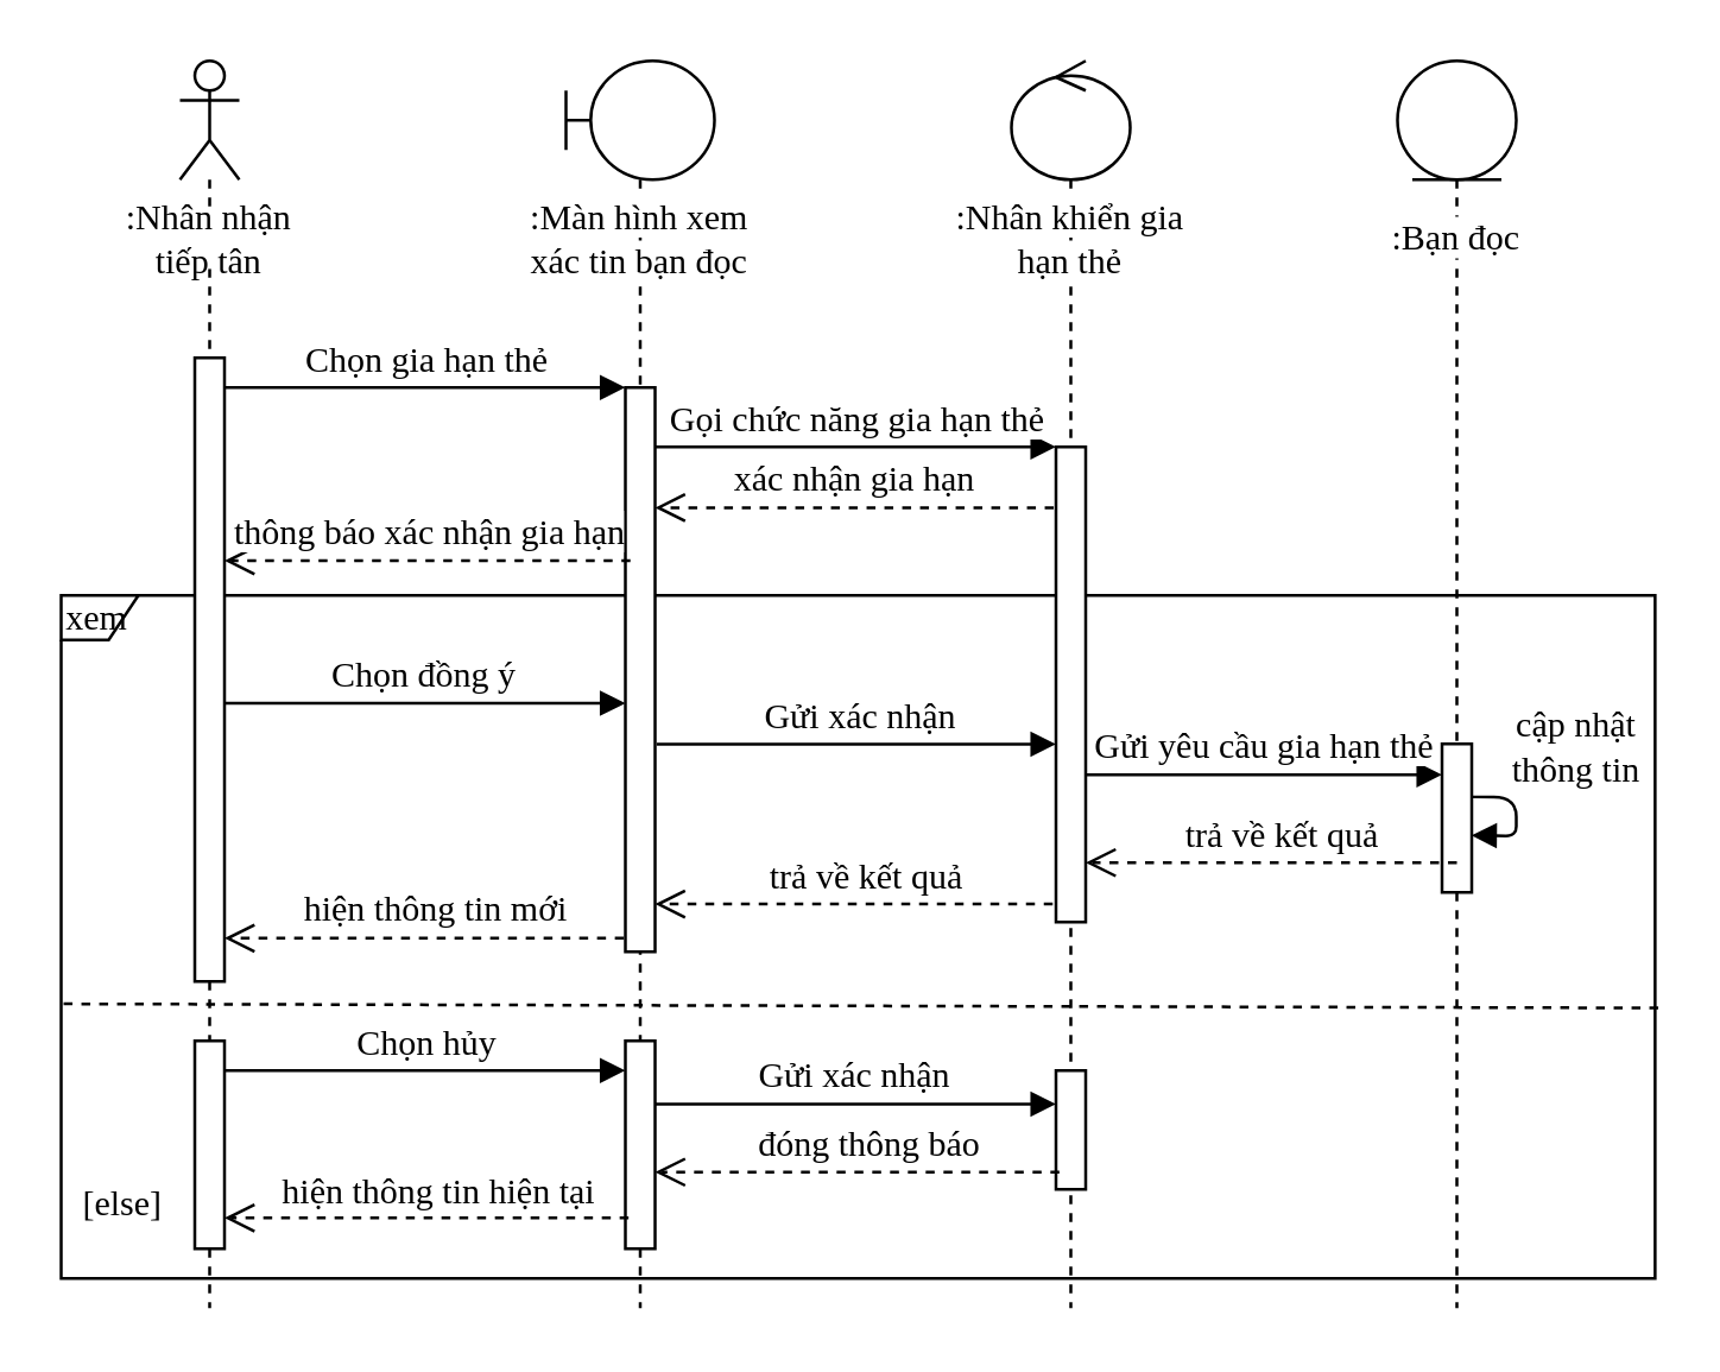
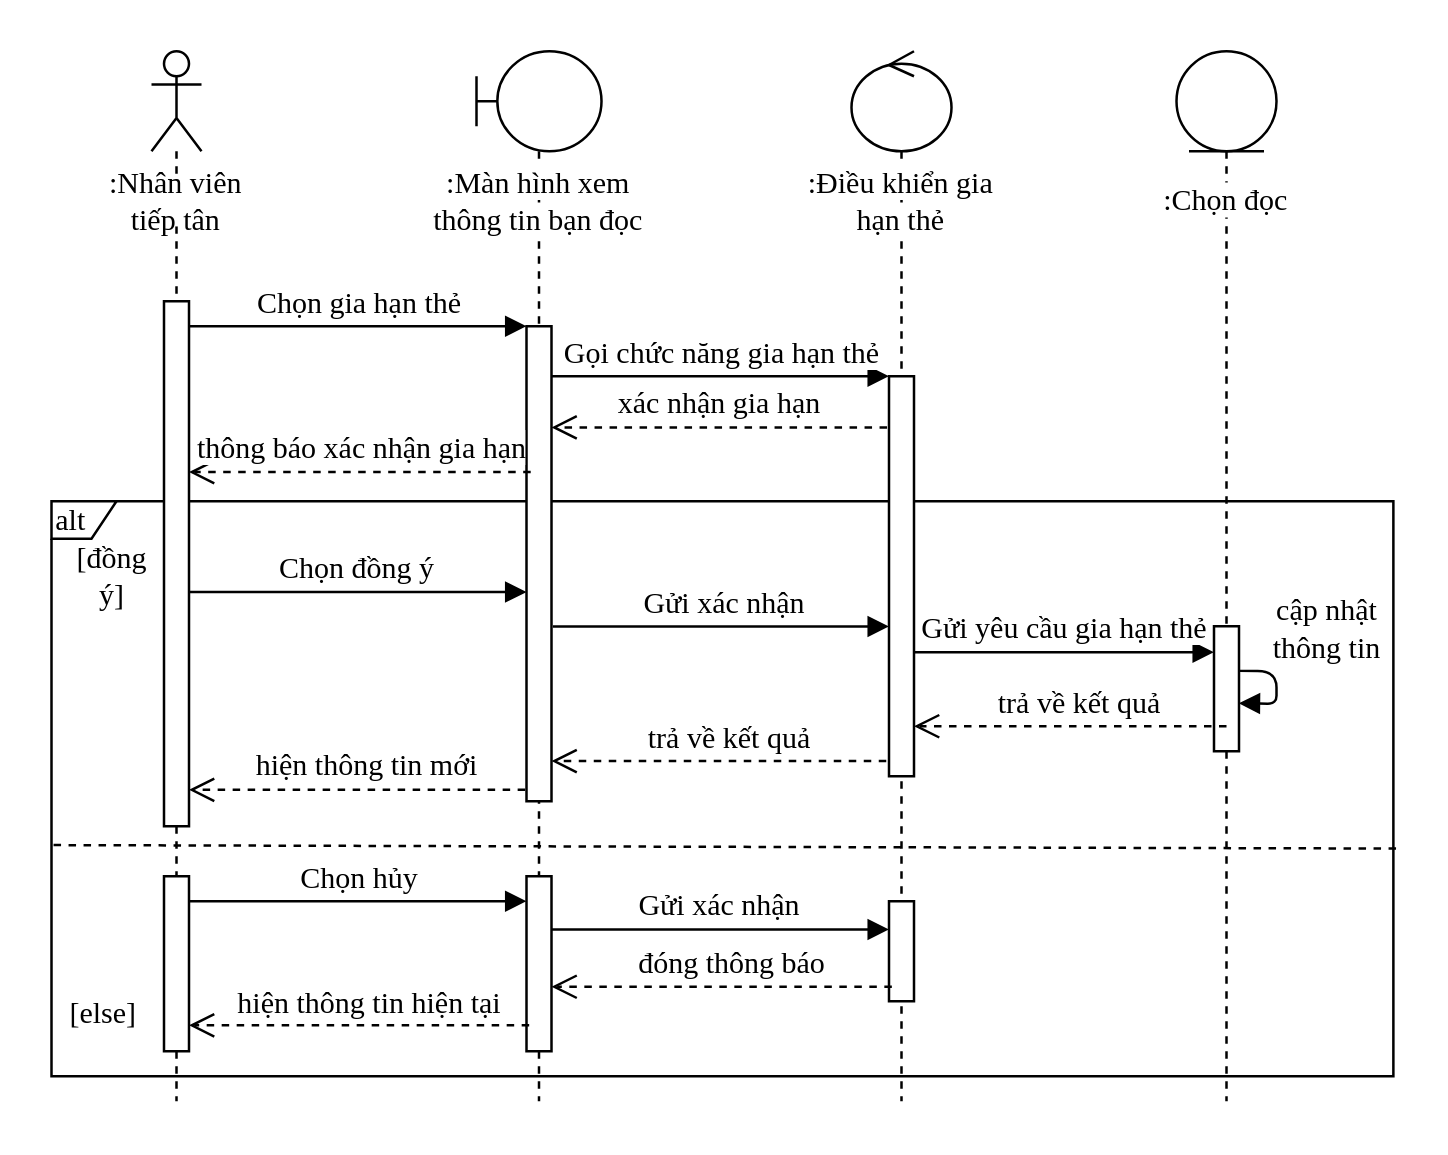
  <mxCell id="0" />
  <mxCell id="1" parent="0" />
- <mxCell id="2" value="xem" style="shape=umlFrame;whiteSpace=wrap;html=1;width=26;height=15;fontFamily=Times New Roman;fontSize=12;align=left;" parent="1" vertex="1"><mxGeometry x="20" y="200" width="536.75" height="230" as="geometry" /></mxCell>
+ <mxCell id="2" value="alt" style="shape=umlFrame;whiteSpace=wrap;html=1;width=26;height=15;fontFamily=Times New Roman;fontSize=12;align=left;" parent="1" vertex="1"><mxGeometry x="20" y="200" width="536.75" height="230" as="geometry" /></mxCell>
  <mxCell id="3" value="" style="shape=umlLifeline;participant=umlControl;perimeter=lifelinePerimeter;whiteSpace=wrap;html=1;container=1;collapsible=0;recursiveResize=0;verticalAlign=top;spacingTop=36;labelBackgroundColor=#ffffff;outlineConnect=0;fontFamily=Times New Roman;fontSize=12;" parent="1" vertex="1"><mxGeometry x="340" y="20" width="40" height="420" as="geometry" /></mxCell>
  <mxCell id="4" value="" style="html=1;points=[];perimeter=orthogonalPerimeter;fontFamily=Times New Roman;fontSize=12;" parent="3" vertex="1"><mxGeometry x="15" y="130" width="10" height="160" as="geometry" /></mxCell>
  <mxCell id="5" value="" style="html=1;points=[];perimeter=orthogonalPerimeter;fontFamily=Times New Roman;fontSize=12;" vertex="1" parent="3"><mxGeometry x="15" y="340" width="10" height="40" as="geometry" /></mxCell>
  <mxCell id="6" value="" style="shape=umlLifeline;participant=umlActor;perimeter=lifelinePerimeter;whiteSpace=wrap;html=1;container=1;collapsible=0;recursiveResize=0;verticalAlign=top;spacingTop=36;labelBackgroundColor=#ffffff;outlineConnect=0;fontFamily=Times New Roman;fontSize=11;" parent="1" vertex="1"><mxGeometry x="60" y="20" width="20" height="420" as="geometry" /></mxCell>
  <mxCell id="7" value="" style="html=1;points=[];perimeter=orthogonalPerimeter;fontFamily=Times New Roman;fontSize=12;" parent="6" vertex="1"><mxGeometry x="5" y="100" width="10" height="210" as="geometry" /></mxCell>
  <mxCell id="8" value="" style="html=1;points=[];perimeter=orthogonalPerimeter;fontFamily=Times New Roman;fontSize=12;" parent="6" vertex="1"><mxGeometry x="5" y="330" width="10" height="70" as="geometry" /></mxCell>
- <mxCell id="9" value=":Nhân nhận tiếp tân" style="text;html=1;strokeColor=none;fillColor=#FFFFFF;align=center;verticalAlign=middle;whiteSpace=wrap;rounded=0;fontSize=12;fontFamily=Times New Roman;" parent="1" vertex="1"><mxGeometry x="35" y="70" width="70" height="20" as="geometry" /></mxCell>
+ <mxCell id="9" value=":Nhân viên tiếp tân" style="text;html=1;strokeColor=none;fillColor=#FFFFFF;align=center;verticalAlign=middle;whiteSpace=wrap;rounded=0;fontSize=12;fontFamily=Times New Roman;" parent="1" vertex="1"><mxGeometry x="35" y="70" width="70" height="20" as="geometry" /></mxCell>
  <mxCell id="10" value="" style="shape=umlLifeline;participant=umlBoundary;perimeter=lifelinePerimeter;whiteSpace=wrap;html=1;container=1;collapsible=0;recursiveResize=0;verticalAlign=top;spacingTop=36;labelBackgroundColor=#ffffff;outlineConnect=0;fontFamily=Times New Roman;fontSize=12;" parent="1" vertex="1"><mxGeometry x="190" y="20" width="50" height="420" as="geometry" /></mxCell>
  <mxCell id="11" value="" style="html=1;points=[];perimeter=orthogonalPerimeter;fontFamily=Times New Roman;fontSize=12;" parent="10" vertex="1"><mxGeometry x="20" y="110" width="10" height="190" as="geometry" /></mxCell>
  <mxCell id="12" value="" style="html=1;points=[];perimeter=orthogonalPerimeter;fontFamily=Times New Roman;fontSize=12;" parent="10" vertex="1"><mxGeometry x="20" y="330" width="10" height="70" as="geometry" /></mxCell>
  <mxCell id="13" value="Chọn gia hạn thẻ" style="html=1;verticalAlign=bottom;endArrow=block;fontFamily=Times New Roman;fontSize=12;" parent="1" source="7" target="11" edge="1"><mxGeometry width="80" relative="1" as="geometry"><mxPoint x="90" y="120" as="sourcePoint" /><mxPoint x="180" y="140" as="targetPoint" /><Array as="points"><mxPoint x="110" y="130" /></Array></mxGeometry></mxCell>
- <mxCell id="14" value="&lt;span style=&quot;background-color: rgb(255 , 255 , 255)&quot;&gt;:Màn hình xem xác tin bạn đọc&lt;/span&gt;" style="text;html=1;strokeColor=none;fillColor=none;align=center;verticalAlign=middle;whiteSpace=wrap;rounded=0;fontFamily=Times New Roman;fontSize=12;" parent="1" vertex="1"><mxGeometry x="169.83" y="70" width="90.34" height="20" as="geometry" /></mxCell>
- <mxCell id="15" value="&lt;span style=&quot;background-color: rgb(255 , 255 , 255)&quot;&gt;:Nhân khiển gia hạn thẻ&lt;/span&gt;" style="text;html=1;strokeColor=none;fillColor=none;align=center;verticalAlign=middle;whiteSpace=wrap;rounded=0;fontFamily=Times New Roman;fontSize=12;" parent="1" vertex="1"><mxGeometry x="320" y="70" width="80" height="20" as="geometry" /></mxCell>
+ <mxCell id="14" value="&lt;span style=&quot;background-color: rgb(255 , 255 , 255)&quot;&gt;:Màn hình xem thông tin bạn đọc&lt;/span&gt;" style="text;html=1;strokeColor=none;fillColor=none;align=center;verticalAlign=middle;whiteSpace=wrap;rounded=0;fontFamily=Times New Roman;fontSize=12;" parent="1" vertex="1"><mxGeometry x="169.83" y="70" width="90.34" height="20" as="geometry" /></mxCell>
+ <mxCell id="15" value="&lt;span style=&quot;background-color: rgb(255 , 255 , 255)&quot;&gt;:Điều khiển gia hạn thẻ&lt;/span&gt;" style="text;html=1;strokeColor=none;fillColor=none;align=center;verticalAlign=middle;whiteSpace=wrap;rounded=0;fontFamily=Times New Roman;fontSize=12;" parent="1" vertex="1"><mxGeometry x="320" y="70" width="80" height="20" as="geometry" /></mxCell>
+ <mxCell id="16" value="[đồng ý]" style="text;html=1;strokeColor=none;fillColor=none;align=center;verticalAlign=middle;whiteSpace=wrap;rounded=0;fontFamily=Times New Roman;fontSize=12;" parent="1" vertex="1"><mxGeometry x="29.25" y="220" width="30.75" height="20" as="geometry" /></mxCell>
  <mxCell id="17" value="[else]" style="text;html=1;strokeColor=none;fillColor=none;align=center;verticalAlign=middle;whiteSpace=wrap;rounded=0;fontFamily=Times New Roman;fontSize=12;" parent="1" vertex="1"><mxGeometry x="29.25" y="395" width="24" height="20" as="geometry" /></mxCell>
  <mxCell id="18" value="" style="endArrow=none;dashed=1;html=1;fontFamily=Times New Roman;fontSize=12;exitX=1.002;exitY=0.604;exitDx=0;exitDy=0;exitPerimeter=0;entryX=0.001;entryY=0.598;entryDx=0;entryDy=0;entryPerimeter=0;" parent="1" source="2" target="2" edge="1"><mxGeometry width="50" height="50" relative="1" as="geometry"><mxPoint x="593.575" y="410.88" as="sourcePoint" /><mxPoint x="-6" y="413" as="targetPoint" /><Array as="points" /></mxGeometry></mxCell>
  <mxCell id="19" value="xác nhận gia hạn" style="html=1;verticalAlign=bottom;endArrow=open;dashed=1;endSize=8;fontFamily=Times New Roman;fontSize=12;exitX=-0.078;exitY=0.128;exitDx=0;exitDy=0;exitPerimeter=0;" parent="1" edge="1" target="11" source="4"><mxGeometry relative="1" as="geometry"><mxPoint x="355" y="176" as="sourcePoint" /><mxPoint x="220" y="200" as="targetPoint" /></mxGeometry></mxCell>
  <mxCell id="20" value="Chọn đồng ý" style="html=1;verticalAlign=bottom;endArrow=block;fontFamily=Times New Roman;fontSize=12;exitX=1.017;exitY=0.554;exitDx=0;exitDy=0;exitPerimeter=0;" parent="1" edge="1" target="11" source="7"><mxGeometry width="80" relative="1" as="geometry"><mxPoint x="78" y="225" as="sourcePoint" /><mxPoint x="210" y="230" as="targetPoint" /><Array as="points" /></mxGeometry></mxCell>
  <mxCell id="21" value="Gửi xác nhận" style="html=1;verticalAlign=bottom;endArrow=block;fontFamily=Times New Roman;fontSize=12;exitX=1.056;exitY=0.632;exitDx=0;exitDy=0;exitPerimeter=0;" parent="1" target="4" edge="1" source="11"><mxGeometry x="0.005" width="80" relative="1" as="geometry"><mxPoint x="220" y="243" as="sourcePoint" /><mxPoint x="355" y="243" as="targetPoint" /><Array as="points" /><mxPoint as="offset" /></mxGeometry></mxCell>
  <mxCell id="22" value="Chọn hủy" style="html=1;verticalAlign=bottom;endArrow=block;fontFamily=Times New Roman;fontSize=12;" parent="1" target="12" edge="1"><mxGeometry width="80" relative="1" as="geometry"><mxPoint x="75" y="360" as="sourcePoint" /><mxPoint x="200" y="414.76" as="targetPoint" /><Array as="points" /></mxGeometry></mxCell>
  <mxCell id="23" value="" style="shape=umlLifeline;participant=umlEntity;perimeter=lifelinePerimeter;whiteSpace=wrap;html=1;container=1;collapsible=0;recursiveResize=0;verticalAlign=top;spacingTop=36;labelBackgroundColor=#ffffff;outlineConnect=0;" parent="1" vertex="1"><mxGeometry x="470" y="20" width="40" height="420" as="geometry" /></mxCell>
  <mxCell id="24" value="" style="html=1;points=[];perimeter=orthogonalPerimeter;fontFamily=Times New Roman;fontSize=12;" parent="23" vertex="1"><mxGeometry x="15" y="230" width="10" height="50" as="geometry" /></mxCell>
  <mxCell id="25" value="cập nhật&lt;br&gt;thông tin" style="html=1;verticalAlign=bottom;endArrow=block;fontFamily=Times New Roman;fontSize=12;exitX=0.987;exitY=0.357;exitDx=0;exitDy=0;exitPerimeter=0;entryX=0.987;entryY=0.617;entryDx=0;entryDy=0;entryPerimeter=0;" edge="1" parent="23" source="24" target="24"><mxGeometry x="-0.3" y="20" width="80" relative="1" as="geometry"><mxPoint x="-240" y="395" as="sourcePoint" /><mxPoint x="-240.19" y="404.6" as="targetPoint" /><Array as="points"><mxPoint x="40" y="248" /><mxPoint x="40" y="261" /></Array><mxPoint as="offset" /></mxGeometry></mxCell>
- <mxCell id="26" value="&lt;span style=&quot;background-color: rgb(255 , 255 , 255)&quot;&gt;:Bạn đọc&lt;/span&gt;" style="text;html=1;strokeColor=none;fillColor=none;align=center;verticalAlign=middle;whiteSpace=wrap;rounded=0;fontFamily=Times New Roman;fontSize=12;" parent="1" vertex="1"><mxGeometry x="450" y="70" width="80" height="20" as="geometry" /></mxCell>
+ <mxCell id="26" value="&lt;span style=&quot;background-color: rgb(255 , 255 , 255)&quot;&gt;:Chọn đọc&lt;/span&gt;" style="text;html=1;strokeColor=none;fillColor=none;align=center;verticalAlign=middle;whiteSpace=wrap;rounded=0;fontFamily=Times New Roman;fontSize=12;" parent="1" vertex="1"><mxGeometry x="450" y="70" width="80" height="20" as="geometry" /></mxCell>
  <mxCell id="27" value="Gọi chức năng gia hạn thẻ" style="html=1;verticalAlign=bottom;endArrow=block;fontFamily=Times New Roman;fontSize=12;" parent="1" source="11" target="4" edge="1"><mxGeometry x="0.005" width="80" relative="1" as="geometry"><mxPoint x="220" y="150" as="sourcePoint" /><mxPoint x="355" y="150" as="targetPoint" /><Array as="points"><mxPoint x="250" y="150" /></Array><mxPoint as="offset" /></mxGeometry></mxCell>
  <mxCell id="28" value="Gửi yêu cầu gia hạn thẻ" style="html=1;verticalAlign=bottom;endArrow=block;fontFamily=Times New Roman;fontSize=12;exitX=0.97;exitY=0.69;exitDx=0;exitDy=0;exitPerimeter=0;" parent="1" source="4" target="24" edge="1"><mxGeometry x="0.005" width="80" relative="1" as="geometry"><mxPoint x="365" y="120" as="sourcePoint" /><mxPoint x="500" y="120" as="targetPoint" /><Array as="points" /><mxPoint as="offset" /></mxGeometry></mxCell>
  <mxCell id="29" value="thông báo xác nhận gia hạn" style="html=1;verticalAlign=bottom;endArrow=open;dashed=1;endSize=8;fontFamily=Times New Roman;fontSize=12;exitX=0.168;exitY=0.307;exitDx=0;exitDy=0;exitPerimeter=0;" edge="1" parent="1" source="11" target="7"><mxGeometry relative="1" as="geometry"><mxPoint x="205.81" y="180" as="sourcePoint" /><mxPoint x="70" y="180" as="targetPoint" /></mxGeometry></mxCell>
  <mxCell id="30" value="trả về kết quả" style="html=1;verticalAlign=bottom;endArrow=open;dashed=1;endSize=8;fontFamily=Times New Roman;fontSize=12;exitX=0.5;exitY=0.8;exitDx=0;exitDy=0;exitPerimeter=0;" edge="1" parent="1" source="24" target="4"><mxGeometry x="-0.063" relative="1" as="geometry"><mxPoint x="495" y="300" as="sourcePoint" /><mxPoint x="360" y="280" as="targetPoint" /><mxPoint as="offset" /></mxGeometry></mxCell>
  <mxCell id="31" value="trả về kết quả" style="html=1;verticalAlign=bottom;endArrow=open;dashed=1;endSize=8;fontFamily=Times New Roman;fontSize=12;exitX=-0.11;exitY=0.962;exitDx=0;exitDy=0;exitPerimeter=0;" edge="1" parent="1" source="4" target="11"><mxGeometry x="-0.063" relative="1" as="geometry"><mxPoint x="351" y="300" as="sourcePoint" /><mxPoint x="232.25" y="300" as="targetPoint" /><mxPoint as="offset" /></mxGeometry></mxCell>
  <mxCell id="32" value="hiện thông tin mới" style="html=1;verticalAlign=bottom;endArrow=open;dashed=1;endSize=8;fontFamily=Times New Roman;fontSize=12;exitX=-0.054;exitY=0.976;exitDx=0;exitDy=0;exitPerimeter=0;" edge="1" parent="1" source="11" target="7"><mxGeometry x="-0.063" relative="1" as="geometry"><mxPoint x="214.86" y="307.6" as="sourcePoint" /><mxPoint x="80" y="307.6" as="targetPoint" /><mxPoint as="offset" /></mxGeometry></mxCell>
  <mxCell id="33" value="Gửi xác nhận" style="html=1;verticalAlign=bottom;endArrow=block;fontFamily=Times New Roman;fontSize=12;exitX=1.013;exitY=0.304;exitDx=0;exitDy=0;exitPerimeter=0;" edge="1" parent="1" source="12" target="5"><mxGeometry width="80" relative="1" as="geometry"><mxPoint x="220" y="370" as="sourcePoint" /><mxPoint x="355" y="370" as="targetPoint" /><Array as="points" /></mxGeometry></mxCell>
  <mxCell id="34" value="đóng thông báo" style="html=1;verticalAlign=bottom;endArrow=open;dashed=1;endSize=8;fontFamily=Times New Roman;fontSize=12;exitX=0.113;exitY=0.855;exitDx=0;exitDy=0;exitPerimeter=0;" edge="1" parent="1" source="5" target="12"><mxGeometry x="-0.063" relative="1" as="geometry"><mxPoint x="345.33" y="400" as="sourcePoint" /><mxPoint x="211.43" y="400" as="targetPoint" /><mxPoint as="offset" /></mxGeometry></mxCell>
  <mxCell id="35" value="hiện thông tin hiện tại" style="html=1;verticalAlign=bottom;endArrow=open;dashed=1;endSize=8;fontFamily=Times New Roman;fontSize=12;exitX=0.107;exitY=0.852;exitDx=0;exitDy=0;exitPerimeter=0;" edge="1" parent="1" source="12" target="8"><mxGeometry x="-0.063" relative="1" as="geometry"><mxPoint x="204.46" y="410" as="sourcePoint" /><mxPoint x="70" y="410" as="targetPoint" /><mxPoint as="offset" /></mxGeometry></mxCell>
